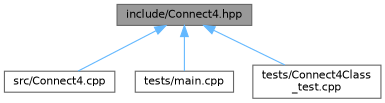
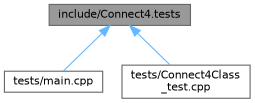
  digraph {
    node [color=grey40 fillcolor=white fontname=Helvetica fontsize=10 shape=box style=filled]
    edge [color=steelblue1 dir=back fontname=Helvetica fontsize=10 labelfontname=Helvetica labelfontsize=10 style=solid]
-   n1 [color=gray40 fillcolor=grey60 fontcolor=black height=0.2 label="include/Connect4.hpp" width=0.4]
-   n2 [height=0.2 label="src/Connect4.cpp" width=0.4]
+   n1 [color=gray40 fillcolor=grey60 fontcolor=black height=0.2 label="include/Connect4.tests" width=0.4]
    n3 [height=0.2 label="tests/main.cpp" width=0.4]
    n4 [height=0.2 label="tests/Connect4Class\l_test.cpp" width=0.4]
-   n1 -> n2
    n1 -> n3
    n1 -> n4
  }
